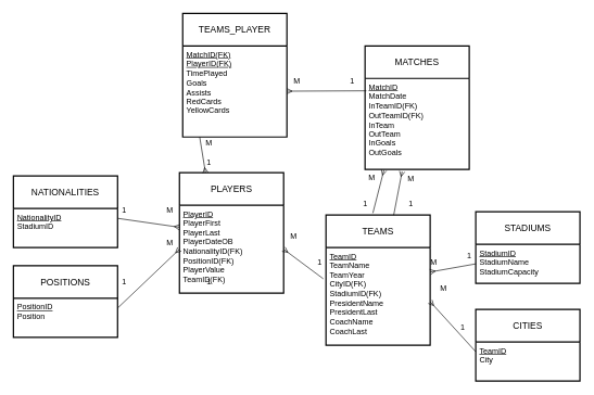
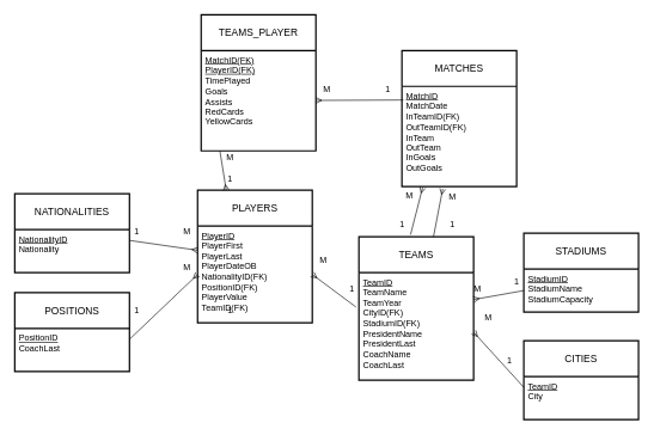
  <mxCell id="0" />
  <mxCell id="1" parent="0" />
  <mxCell id="2" value="TEAMS" style="swimlane;childLayout=stackLayout;horizontal=1;startSize=50;horizontalStack=0;rounded=0;fontSize=14;fontStyle=0;strokeWidth=2;resizeParent=0;resizeLast=1;shadow=0;dashed=0;align=center;arcSize=4;whiteSpace=wrap;html=1;verticalAlign=middle;labelBackgroundColor=none;" vertex="1" parent="1"><mxGeometry x="500" y="330" width="160" height="200" as="geometry" /></mxCell>
  <mxCell id="3" value="&lt;u&gt;TeamID&lt;/u&gt;&lt;br&gt;TeamName&lt;br&gt;TeamYear&lt;br&gt;CityID(FK)&lt;br&gt;StadiumID(FK)&lt;br&gt;PresidentName&lt;br&gt;PresidentLast&lt;br&gt;CoachName&lt;br&gt;CoachLast" style="align=left;strokeColor=none;fillColor=none;spacingLeft=4;fontSize=12;verticalAlign=top;resizable=0;rotatable=0;part=1;html=1;" vertex="1" parent="2"><mxGeometry y="50" width="160" height="150" as="geometry" /></mxCell>
  <mxCell id="4" value="STADIUMS" style="swimlane;childLayout=stackLayout;horizontal=1;startSize=50;horizontalStack=0;rounded=0;fontSize=14;fontStyle=0;strokeWidth=2;resizeParent=0;resizeLast=1;shadow=0;dashed=0;align=center;arcSize=4;whiteSpace=wrap;html=1;" vertex="1" parent="1"><mxGeometry x="730" y="325" width="160" height="110" as="geometry" /></mxCell>
  <mxCell id="5" value="&lt;u&gt;StadiumID&lt;br&gt;&lt;/u&gt;StadiumName&lt;br&gt;StadiumCapacity" style="align=left;strokeColor=none;fillColor=none;spacingLeft=4;fontSize=12;verticalAlign=top;resizable=0;rotatable=0;part=1;html=1;" vertex="1" parent="4"><mxGeometry y="50" width="160" height="60" as="geometry" /></mxCell>
  <mxCell id="6" style="edgeStyle=orthogonalEdgeStyle;rounded=0;orthogonalLoop=1;jettySize=auto;html=1;exitX=0.5;exitY=1;exitDx=0;exitDy=0;" edge="1" parent="4" source="5" target="5"><mxGeometry relative="1" as="geometry" /></mxCell>
  <mxCell id="7" value="MATCHES" style="swimlane;childLayout=stackLayout;horizontal=1;startSize=50;horizontalStack=0;rounded=0;fontSize=14;fontStyle=0;strokeWidth=2;resizeParent=0;resizeLast=1;shadow=0;dashed=0;align=center;arcSize=4;whiteSpace=wrap;html=1;" vertex="1" parent="1"><mxGeometry x="560" y="70" width="160" height="190" as="geometry" /></mxCell>
  <mxCell id="8" value="&lt;u&gt;MatchID&lt;/u&gt;&lt;br&gt;MatchDate&lt;br&gt;InTeamID(FK)&lt;br&gt;OutTeamID(FK)&lt;br&gt;InTeam&lt;br&gt;OutTeam&lt;br&gt;InGoals&lt;br&gt;OutGoals" style="align=left;strokeColor=none;fillColor=none;spacingLeft=4;fontSize=12;verticalAlign=top;resizable=0;rotatable=0;part=1;html=1;" vertex="1" parent="7"><mxGeometry y="50" width="160" height="140" as="geometry" /></mxCell>
  <mxCell id="9" value="TEAMS_PLAYER" style="swimlane;childLayout=stackLayout;horizontal=1;startSize=50;horizontalStack=0;rounded=0;fontSize=14;fontStyle=0;strokeWidth=2;resizeParent=0;resizeLast=1;shadow=0;dashed=0;align=center;arcSize=4;whiteSpace=wrap;html=1;" vertex="1" parent="1"><mxGeometry x="280" y="20" width="160" height="190" as="geometry" /></mxCell>
  <mxCell id="10" value="&lt;u&gt;MatchID(FK)&lt;br&gt;&lt;/u&gt;&lt;u style=&quot;border-color: var(--border-color);&quot;&gt;PlayerID&lt;/u&gt;&lt;u style=&quot;border-color: var(--border-color);&quot;&gt;(FK)&lt;/u&gt;&lt;br&gt;TimePlayed&lt;br&gt;Goals&lt;br&gt;Assists&lt;br&gt;RedCards&lt;br&gt;YellowCards" style="align=left;strokeColor=none;fillColor=none;spacingLeft=4;fontSize=12;verticalAlign=top;resizable=0;rotatable=0;part=1;html=1;" vertex="1" parent="9"><mxGeometry y="50" width="160" height="140" as="geometry" /></mxCell>
  <mxCell id="11" value="PLAYERS" style="swimlane;childLayout=stackLayout;horizontal=1;startSize=50;horizontalStack=0;rounded=0;fontSize=14;fontStyle=0;strokeWidth=2;resizeParent=0;resizeLast=1;shadow=0;dashed=0;align=center;arcSize=4;whiteSpace=wrap;html=1;" vertex="1" parent="1"><mxGeometry x="275" y="265" width="160" height="185" as="geometry" /></mxCell>
  <mxCell id="12" value="&lt;u&gt;PlayerID&lt;/u&gt;&lt;br&gt;PlayerFirst&lt;br&gt;PlayerLast&lt;br&gt;PlayerDateOB&lt;br&gt;NationalityID(FK)&lt;br&gt;PositionID(FK)&lt;br&gt;PlayerValue&lt;br&gt;TeamID(FK)" style="align=left;strokeColor=none;fillColor=none;spacingLeft=4;fontSize=12;verticalAlign=top;resizable=0;rotatable=0;part=1;html=1;" vertex="1" parent="11"><mxGeometry y="50" width="160" height="135" as="geometry" /></mxCell>
  <mxCell id="13" value="1" style="text;html=1;align=center;verticalAlign=middle;resizable=0;points=[];autosize=1;strokeColor=none;fillColor=none;" vertex="1" parent="1"><mxGeometry x="525" y="110" width="30" height="30" as="geometry" /></mxCell>
  <mxCell id="14" value="M" style="text;html=1;align=center;verticalAlign=middle;resizable=0;points=[];autosize=1;strokeColor=none;fillColor=none;" vertex="1" parent="1"><mxGeometry x="440" y="110" width="30" height="30" as="geometry" /></mxCell>
  <mxCell id="15" value="M" style="text;html=1;align=center;verticalAlign=middle;resizable=0;points=[];autosize=1;strokeColor=none;fillColor=none;" vertex="1" parent="1"><mxGeometry x="650" y="388" width="30" height="30" as="geometry" /></mxCell>
  <mxCell id="16" value="1" style="text;html=1;align=center;verticalAlign=middle;resizable=0;points=[];autosize=1;strokeColor=none;fillColor=none;" vertex="1" parent="1"><mxGeometry x="305" y="418" width="30" height="30" as="geometry" /></mxCell>
  <mxCell id="17" value="NATIONALITIES" style="swimlane;childLayout=stackLayout;horizontal=1;startSize=50;horizontalStack=0;rounded=0;fontSize=14;fontStyle=0;strokeWidth=2;resizeParent=0;resizeLast=1;shadow=0;dashed=0;align=center;arcSize=4;whiteSpace=wrap;html=1;" vertex="1" parent="1"><mxGeometry x="20" y="270" width="160" height="110" as="geometry" /></mxCell>
- <mxCell id="18" value="&lt;u&gt;NationalityID&lt;br&gt;&lt;/u&gt;&lt;span style=&quot;border-color: var(--border-color);&quot;&gt;StadiumID&lt;/span&gt;&lt;br&gt;" style="align=left;strokeColor=none;fillColor=none;spacingLeft=4;fontSize=12;verticalAlign=top;resizable=0;rotatable=0;part=1;html=1;" vertex="1" parent="17"><mxGeometry y="50" width="160" height="60" as="geometry" /></mxCell>
+ <mxCell id="18" value="&lt;u&gt;NationalityID&lt;br&gt;&lt;/u&gt;&lt;span style=&quot;border-color: var(--border-color);&quot;&gt;Nationality&lt;/span&gt;&lt;br&gt;" style="align=left;strokeColor=none;fillColor=none;spacingLeft=4;fontSize=12;verticalAlign=top;resizable=0;rotatable=0;part=1;html=1;" vertex="1" parent="17"><mxGeometry y="50" width="160" height="60" as="geometry" /></mxCell>
  <mxCell id="19" style="edgeStyle=orthogonalEdgeStyle;rounded=0;orthogonalLoop=1;jettySize=auto;html=1;exitX=0.5;exitY=1;exitDx=0;exitDy=0;" edge="1" parent="17" source="18" target="18"><mxGeometry relative="1" as="geometry" /></mxCell>
  <mxCell id="20" value="1" style="text;html=1;align=center;verticalAlign=middle;resizable=0;points=[];autosize=1;strokeColor=none;fillColor=none;" vertex="1" parent="1"><mxGeometry x="175" y="308" width="30" height="30" as="geometry" /></mxCell>
  <mxCell id="21" value="M" style="text;html=1;align=center;verticalAlign=middle;resizable=0;points=[];autosize=1;strokeColor=none;fillColor=none;" vertex="1" parent="1"><mxGeometry x="245" y="308" width="30" height="30" as="geometry" /></mxCell>
  <mxCell id="22" value="" style="endArrow=none;html=1;rounded=0;entryX=1;entryY=0.25;entryDx=0;entryDy=0;startArrow=ERmany;startFill=0;endFill=0;exitX=0;exitY=0.25;exitDx=0;exitDy=0;" edge="1" parent="1" source="12" target="18"><mxGeometry relative="1" as="geometry"><mxPoint x="260" y="335" as="sourcePoint" /><mxPoint x="330" y="220" as="targetPoint" /></mxGeometry></mxCell>
  <mxCell id="23" value="CITIES" style="swimlane;childLayout=stackLayout;horizontal=1;startSize=50;horizontalStack=0;rounded=0;fontSize=14;fontStyle=0;strokeWidth=2;resizeParent=0;resizeLast=1;shadow=0;dashed=0;align=center;arcSize=4;whiteSpace=wrap;html=1;" vertex="1" parent="1"><mxGeometry x="730" y="475" width="160" height="110" as="geometry" /></mxCell>
  <mxCell id="24" value="&lt;u&gt;TeamID&lt;br&gt;&lt;/u&gt;&lt;span style=&quot;border-color: var(--border-color);&quot;&gt;City&lt;/span&gt;" style="align=left;strokeColor=none;fillColor=none;spacingLeft=4;fontSize=12;verticalAlign=top;resizable=0;rotatable=0;part=1;html=1;" vertex="1" parent="23"><mxGeometry y="50" width="160" height="60" as="geometry" /></mxCell>
  <mxCell id="25" style="edgeStyle=orthogonalEdgeStyle;rounded=0;orthogonalLoop=1;jettySize=auto;html=1;exitX=0.5;exitY=1;exitDx=0;exitDy=0;" edge="1" parent="23" source="24" target="24"><mxGeometry relative="1" as="geometry" /></mxCell>
  <mxCell id="26" value="" style="endArrow=none;html=1;rounded=0;entryX=0;entryY=0.25;entryDx=0;entryDy=0;startArrow=ERmany;startFill=0;endFill=0;exitX=1;exitY=0.554;exitDx=0;exitDy=0;exitPerimeter=0;" edge="1" parent="1" source="3" target="24"><mxGeometry relative="1" as="geometry"><mxPoint x="285" y="355" as="sourcePoint" /><mxPoint x="190" y="345" as="targetPoint" /></mxGeometry></mxCell>
  <mxCell id="27" value="1" style="text;html=1;align=center;verticalAlign=middle;resizable=0;points=[];autosize=1;strokeColor=none;fillColor=none;" vertex="1" parent="1"><mxGeometry x="695" y="488" width="30" height="30" as="geometry" /></mxCell>
  <mxCell id="28" value="M" style="text;html=1;align=center;verticalAlign=middle;resizable=0;points=[];autosize=1;strokeColor=none;fillColor=none;" vertex="1" parent="1"><mxGeometry x="665" y="428" width="30" height="30" as="geometry" /></mxCell>
  <mxCell id="29" value="POSITIONS" style="swimlane;childLayout=stackLayout;horizontal=1;startSize=50;horizontalStack=0;rounded=0;fontSize=14;fontStyle=0;strokeWidth=2;resizeParent=0;resizeLast=1;shadow=0;dashed=0;align=center;arcSize=4;whiteSpace=wrap;html=1;" vertex="1" parent="1"><mxGeometry x="20" y="408" width="160" height="110" as="geometry" /></mxCell>
- <mxCell id="30" value="&lt;u&gt;PositionID&lt;br&gt;&lt;/u&gt;&lt;span style=&quot;border-color: var(--border-color);&quot;&gt;Position&lt;/span&gt;" style="align=left;strokeColor=none;fillColor=none;spacingLeft=4;fontSize=12;verticalAlign=top;resizable=0;rotatable=0;part=1;html=1;" vertex="1" parent="29"><mxGeometry y="50" width="160" height="60" as="geometry" /></mxCell>
+ <mxCell id="30" value="&lt;u&gt;PositionID&lt;br&gt;&lt;/u&gt;&lt;span style=&quot;border-color: var(--border-color);&quot;&gt;CoachLast&lt;/span&gt;" style="align=left;strokeColor=none;fillColor=none;spacingLeft=4;fontSize=12;verticalAlign=top;resizable=0;rotatable=0;part=1;html=1;" vertex="1" parent="29"><mxGeometry y="50" width="160" height="60" as="geometry" /></mxCell>
  <mxCell id="31" style="edgeStyle=orthogonalEdgeStyle;rounded=0;orthogonalLoop=1;jettySize=auto;html=1;exitX=0.5;exitY=1;exitDx=0;exitDy=0;" edge="1" parent="29" source="30" target="30"><mxGeometry relative="1" as="geometry" /></mxCell>
  <mxCell id="32" value="" style="endArrow=none;html=1;rounded=0;entryX=1;entryY=0.25;entryDx=0;entryDy=0;startArrow=ERmany;startFill=0;endFill=0;exitX=0;exitY=0.5;exitDx=0;exitDy=0;" edge="1" parent="1" source="12" target="30"><mxGeometry relative="1" as="geometry"><mxPoint x="285" y="355" as="sourcePoint" /><mxPoint x="190" y="345" as="targetPoint" /></mxGeometry></mxCell>
  <mxCell id="33" value="M" style="text;html=1;align=center;verticalAlign=middle;resizable=0;points=[];autosize=1;strokeColor=none;fillColor=none;" vertex="1" parent="1"><mxGeometry x="245" y="358" width="30" height="30" as="geometry" /></mxCell>
  <mxCell id="34" value="1" style="text;html=1;align=center;verticalAlign=middle;resizable=0;points=[];autosize=1;strokeColor=none;fillColor=none;" vertex="1" parent="1"><mxGeometry x="175" y="418" width="30" height="30" as="geometry" /></mxCell>
  <mxCell id="35" value="" style="endArrow=none;html=1;rounded=0;entryX=0;entryY=0.5;entryDx=0;entryDy=0;startArrow=ERmany;startFill=0;endFill=0;exitX=1;exitY=0.25;exitDx=0;exitDy=0;" edge="1" parent="1" source="3" target="5"><mxGeometry relative="1" as="geometry"><mxPoint x="285" y="355" as="sourcePoint" /><mxPoint x="190" y="345" as="targetPoint" /></mxGeometry></mxCell>
  <mxCell id="36" value="1" style="text;html=1;align=center;verticalAlign=middle;resizable=0;points=[];autosize=1;strokeColor=none;fillColor=none;" vertex="1" parent="1"><mxGeometry x="705" y="378" width="30" height="30" as="geometry" /></mxCell>
  <mxCell id="37" value="" style="endArrow=none;html=1;rounded=0;entryX=-0.025;entryY=0.32;entryDx=0;entryDy=0;startArrow=ERmany;startFill=0;endFill=0;exitX=1;exitY=0.5;exitDx=0;exitDy=0;entryPerimeter=0;" edge="1" parent="1" source="12" target="3"><mxGeometry relative="1" as="geometry"><mxPoint x="285" y="355" as="sourcePoint" /><mxPoint x="190" y="345" as="targetPoint" /></mxGeometry></mxCell>
  <mxCell id="38" value="1" style="text;html=1;align=center;verticalAlign=middle;resizable=0;points=[];autosize=1;strokeColor=none;fillColor=none;" vertex="1" parent="1"><mxGeometry x="475" y="388" width="30" height="30" as="geometry" /></mxCell>
  <mxCell id="39" value="M" style="text;html=1;align=center;verticalAlign=middle;resizable=0;points=[];autosize=1;strokeColor=none;fillColor=none;" vertex="1" parent="1"><mxGeometry x="435" y="348" width="30" height="30" as="geometry" /></mxCell>
  <mxCell id="40" value="" style="endArrow=none;html=1;rounded=0;entryX=0.163;entryY=1;entryDx=0;entryDy=0;startArrow=ERmany;startFill=0;endFill=0;exitX=0.25;exitY=0;exitDx=0;exitDy=0;entryPerimeter=0;" edge="1" parent="1" source="11" target="10"><mxGeometry relative="1" as="geometry"><mxPoint x="285" y="355" as="sourcePoint" /><mxPoint x="190" y="345" as="targetPoint" /></mxGeometry></mxCell>
  <mxCell id="41" value="1" style="text;html=1;align=center;verticalAlign=middle;resizable=0;points=[];autosize=1;strokeColor=none;fillColor=none;" vertex="1" parent="1"><mxGeometry x="305" y="235" width="30" height="30" as="geometry" /></mxCell>
  <mxCell id="42" value="M" style="text;html=1;align=center;verticalAlign=middle;resizable=0;points=[];autosize=1;strokeColor=none;fillColor=none;" vertex="1" parent="1"><mxGeometry x="305" y="205" width="30" height="30" as="geometry" /></mxCell>
  <mxCell id="43" value="" style="endArrow=none;html=1;rounded=0;entryX=0.013;entryY=0.136;entryDx=0;entryDy=0;startArrow=ERmany;startFill=0;endFill=0;entryPerimeter=0;" edge="1" parent="1" source="10" target="8"><mxGeometry relative="1" as="geometry"><mxPoint x="480" y="230" as="sourcePoint" /><mxPoint x="316" y="220" as="targetPoint" /></mxGeometry></mxCell>
  <mxCell id="44" value="" style="endArrow=none;html=1;rounded=0;entryX=0.65;entryY=0;entryDx=0;entryDy=0;startArrow=ERmany;startFill=0;endFill=0;exitX=0.356;exitY=1.021;exitDx=0;exitDy=0;entryPerimeter=0;exitPerimeter=0;" edge="1" parent="1" source="8" target="2"><mxGeometry relative="1" as="geometry"><mxPoint x="445" y="385" as="sourcePoint" /><mxPoint x="506" y="438" as="targetPoint" /></mxGeometry></mxCell>
  <mxCell id="45" value="1" style="text;html=1;align=center;verticalAlign=middle;resizable=0;points=[];autosize=1;strokeColor=none;fillColor=none;" vertex="1" parent="1"><mxGeometry x="615" y="298" width="30" height="30" as="geometry" /></mxCell>
  <mxCell id="46" value="M" style="text;html=1;align=center;verticalAlign=middle;resizable=0;points=[];autosize=1;strokeColor=none;fillColor=none;" vertex="1" parent="1"><mxGeometry x="615" y="260" width="30" height="30" as="geometry" /></mxCell>
  <mxCell id="47" value="" style="endArrow=none;html=1;rounded=0;entryX=0.45;entryY=-0.015;entryDx=0;entryDy=0;startArrow=ERmany;startFill=0;endFill=0;exitX=0.181;exitY=1.007;exitDx=0;exitDy=0;exitPerimeter=0;entryPerimeter=0;" edge="1" parent="1" source="8" target="2"><mxGeometry relative="1" as="geometry"><mxPoint x="567" y="154" as="sourcePoint" /><mxPoint x="450" y="150" as="targetPoint" /></mxGeometry></mxCell>
  <mxCell id="48" value="1" style="text;html=1;align=center;verticalAlign=middle;resizable=0;points=[];autosize=1;strokeColor=none;fillColor=none;" vertex="1" parent="1"><mxGeometry x="545" y="298" width="30" height="30" as="geometry" /></mxCell>
  <mxCell id="49" value="M" style="text;html=1;align=center;verticalAlign=middle;resizable=0;points=[];autosize=1;strokeColor=none;fillColor=none;" vertex="1" parent="1"><mxGeometry x="555" y="258" width="30" height="30" as="geometry" /></mxCell>
